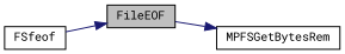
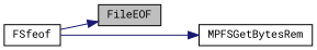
  digraph {
    fontname="Roboto Mono"
    rankdir=LR
    node [color=black fillcolor=white fontname="Roboto Mono" fontsize=10 shape=record style=filled]
    edge [color=midnightblue fontname="Roboto Mono" fontsize=10 labelfontname=Helvetica labelfontsize=10 style=solid]
    n1 [fillcolor=grey75 fontcolor=black height=0.2 label=FileEOF width=0.4]
    n2 [height=0.2 label=MPFSGetBytesRem width=0.4]
    n3 [height=0.2 label=FSfeof width=0.4]
-   n1 -> n2
+   n3 -> n2
    n3 -> n1
  }
